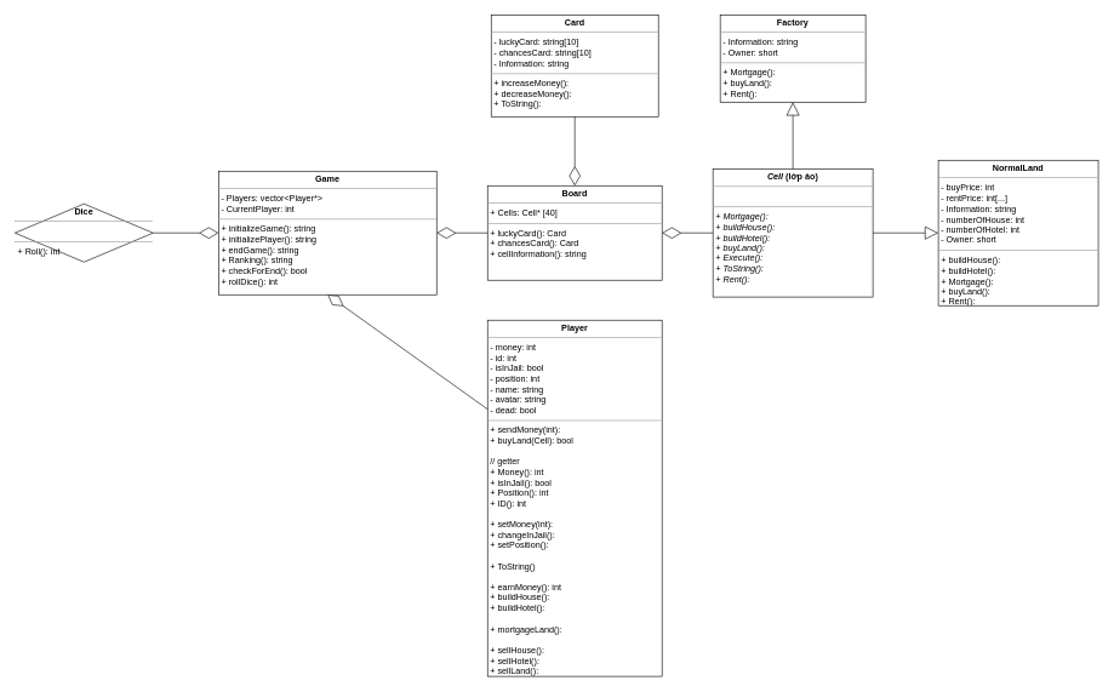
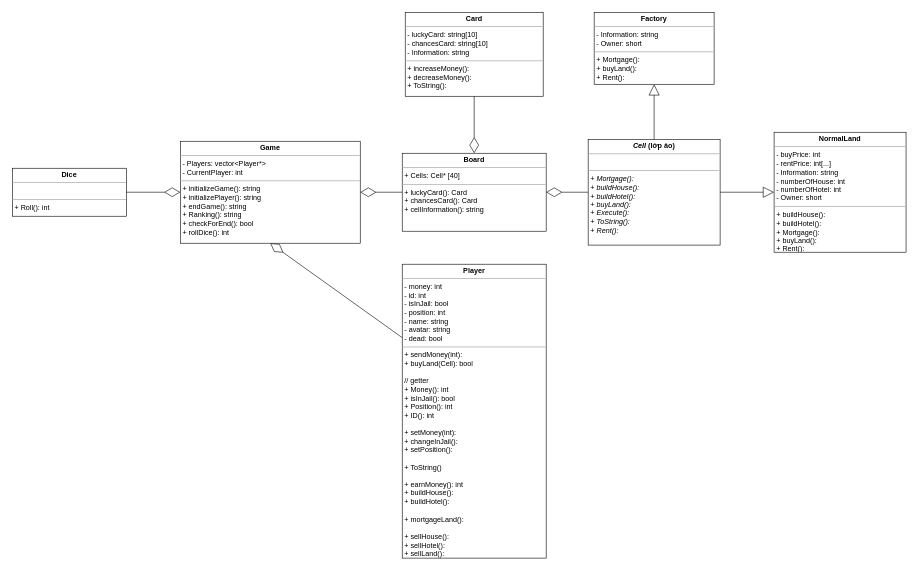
  <mxCell id="0" />
  <mxCell id="1" parent="0" />
  <mxCell id="2" value="&lt;p style=&quot;margin: 0px ; margin-top: 4px ; text-align: center&quot;&gt;&lt;b&gt;Board&lt;/b&gt;&lt;/p&gt;&lt;hr size=&quot;1&quot;&gt;&lt;p style=&quot;margin: 0px ; margin-left: 4px&quot;&gt;&lt;span&gt;+ Cells: Cell* [40]&lt;/span&gt;&lt;br&gt;&lt;/p&gt;&lt;hr size=&quot;1&quot;&gt;&lt;p style=&quot;margin: 0px ; margin-left: 4px&quot;&gt;+ luckyCard(): Card&lt;/p&gt;&lt;p style=&quot;margin: 0px ; margin-left: 4px&quot;&gt;+ chancesCard(): Card&lt;/p&gt;&lt;p style=&quot;margin: 0px ; margin-left: 4px&quot;&gt;+ cellInformation(): string&lt;/p&gt;&lt;p style=&quot;margin: 0px ; margin-left: 4px&quot;&gt;&lt;br&gt;&lt;/p&gt;" style="verticalAlign=top;align=left;overflow=fill;fontSize=12;fontFamily=Helvetica;html=1;" parent="1" vertex="1"><mxGeometry x="670" y="255" width="240" height="130" as="geometry" /></mxCell>
  <mxCell id="3" value="&lt;p style=&quot;margin: 0px ; margin-top: 4px ; text-align: center&quot;&gt;&lt;b&gt;&lt;i&gt;Cell &lt;/i&gt;(lớp ảo)&lt;/b&gt;&lt;/p&gt;&lt;hr size=&quot;1&quot;&gt;&lt;p style=&quot;margin: 0px ; margin-left: 4px&quot;&gt;&lt;br&gt;&lt;/p&gt;&lt;hr size=&quot;1&quot;&gt;&lt;p style=&quot;margin: 0px ; margin-left: 4px&quot;&gt;&lt;i&gt;+ Mortgage():&lt;/i&gt;&lt;/p&gt;&lt;p style=&quot;margin: 0px ; margin-left: 4px&quot;&gt;&lt;i&gt;+&amp;nbsp;&lt;span&gt;buildHouse():&lt;/span&gt;&lt;/i&gt;&lt;/p&gt;&lt;p style=&quot;margin: 0px 0px 0px 4px&quot;&gt;&lt;i&gt;+ buildHotel():&lt;/i&gt;&lt;/p&gt;&lt;p style=&quot;margin: 0px 0px 0px 4px&quot;&gt;&lt;i&gt;+ buyLand():&lt;/i&gt;&lt;/p&gt;&lt;p style=&quot;margin: 0px 0px 0px 4px&quot;&gt;&lt;i&gt;+ Execute():&amp;nbsp;&lt;/i&gt;&lt;/p&gt;&lt;p style=&quot;margin: 0px 0px 0px 4px&quot;&gt;&lt;i&gt;+ ToString():&lt;/i&gt;&lt;/p&gt;&lt;p style=&quot;margin: 0px 0px 0px 4px&quot;&gt;&lt;i&gt;+ Rent():&lt;/i&gt;&lt;/p&gt;&lt;p style=&quot;margin: 0px 0px 0px 4px&quot;&gt;&lt;br&gt;&lt;/p&gt;" style="verticalAlign=top;align=left;overflow=fill;fontSize=12;fontFamily=Helvetica;html=1;" parent="1" vertex="1"><mxGeometry x="980" y="231.88" width="220" height="176.25" as="geometry" /></mxCell>
  <mxCell id="4" value="&lt;p style=&quot;margin: 0px ; margin-top: 4px ; text-align: center&quot;&gt;&lt;b&gt;Player&lt;/b&gt;&lt;/p&gt;&lt;hr size=&quot;1&quot;&gt;&lt;p style=&quot;margin: 0px ; margin-left: 4px&quot;&gt;- money: int&lt;/p&gt;&lt;p style=&quot;margin: 0px ; margin-left: 4px&quot;&gt;- id: int&lt;/p&gt;&lt;p style=&quot;margin: 0px ; margin-left: 4px&quot;&gt;- isInJail: bool&lt;/p&gt;&lt;p style=&quot;margin: 0px ; margin-left: 4px&quot;&gt;&lt;span&gt;- position: int&lt;/span&gt;&lt;br&gt;&lt;/p&gt;&lt;p style=&quot;margin: 0px ; margin-left: 4px&quot;&gt;&lt;span&gt;- name: string&lt;/span&gt;&lt;/p&gt;&lt;p style=&quot;margin: 0px ; margin-left: 4px&quot;&gt;&lt;span&gt;- avatar: string&amp;nbsp;&lt;/span&gt;&lt;/p&gt;&lt;p style=&quot;margin: 0px ; margin-left: 4px&quot;&gt;&lt;span&gt;- dead: bool&lt;/span&gt;&lt;/p&gt;&lt;hr size=&quot;1&quot;&gt;&lt;p style=&quot;margin: 0px ; margin-left: 4px&quot;&gt;&lt;span&gt;+ sendMoney(int):&amp;nbsp;&lt;/span&gt;&lt;br&gt;&lt;/p&gt;&lt;p style=&quot;margin: 0px ; margin-left: 4px&quot;&gt;+ buyLand(Cell): bool&lt;/p&gt;&lt;p style=&quot;margin: 0px ; margin-left: 4px&quot;&gt;&lt;br&gt;&lt;/p&gt;&lt;p style=&quot;margin: 0px ; margin-left: 4px&quot;&gt;// getter&lt;/p&gt;&lt;p style=&quot;margin: 0px ; margin-left: 4px&quot;&gt;+ Money(): int&lt;/p&gt;&lt;p style=&quot;margin: 0px ; margin-left: 4px&quot;&gt;+ isInJail(): bool&amp;nbsp;&lt;/p&gt;&lt;p style=&quot;margin: 0px ; margin-left: 4px&quot;&gt;+ Position(): int&lt;/p&gt;&lt;p style=&quot;margin: 0px ; margin-left: 4px&quot;&gt;+ ID(): int&lt;/p&gt;&lt;p style=&quot;margin: 0px ; margin-left: 4px&quot;&gt;&lt;br&gt;&lt;/p&gt;&lt;p style=&quot;margin: 0px 0px 0px 4px&quot;&gt;+ setMoney(int):&amp;nbsp;&lt;/p&gt;&lt;p style=&quot;margin: 0px 0px 0px 4px&quot;&gt;+ changeInJail():&lt;/p&gt;&lt;p style=&quot;margin: 0px 0px 0px 4px&quot;&gt;+ setPosition():&amp;nbsp;&lt;/p&gt;&lt;p style=&quot;margin: 0px 0px 0px 4px&quot;&gt;&lt;br&gt;&lt;/p&gt;&lt;p style=&quot;margin: 0px 0px 0px 4px&quot;&gt;+ ToString()&lt;/p&gt;&lt;p style=&quot;margin: 0px 0px 0px 4px&quot;&gt;&lt;br&gt;&lt;/p&gt;&lt;p style=&quot;margin: 0px ; margin-left: 4px&quot;&gt;+ earnMoney(): int&lt;/p&gt;&lt;p style=&quot;margin: 0px ; margin-left: 4px&quot;&gt;+ buildHouse():&lt;/p&gt;&lt;p style=&quot;margin: 0px ; margin-left: 4px&quot;&gt;+ buildHotel():&lt;/p&gt;&lt;p style=&quot;margin: 0px ; margin-left: 4px&quot;&gt;&lt;br&gt;&lt;/p&gt;&lt;p style=&quot;margin: 0px ; margin-left: 4px&quot;&gt;+&amp;nbsp;&lt;span&gt;mortgageLand&lt;/span&gt;&lt;span&gt;():&lt;/span&gt;&lt;/p&gt;&lt;p style=&quot;margin: 0px ; margin-left: 4px&quot;&gt;&lt;span&gt;&lt;br&gt;&lt;/span&gt;&lt;/p&gt;&lt;p style=&quot;margin: 0px ; margin-left: 4px&quot;&gt;+ sellHouse():&lt;/p&gt;&lt;p style=&quot;margin: 0px ; margin-left: 4px&quot;&gt;+ sellHotel():&lt;/p&gt;&lt;p style=&quot;margin: 0px ; margin-left: 4px&quot;&gt;+ sellLand():&lt;/p&gt;&lt;p style=&quot;margin: 0px ; margin-left: 4px&quot;&gt;&lt;br&gt;&lt;/p&gt;&lt;p style=&quot;margin: 0px ; margin-left: 4px&quot;&gt;&lt;br&gt;&lt;/p&gt;" style="verticalAlign=top;align=left;overflow=fill;fontSize=12;fontFamily=Helvetica;html=1;" parent="1" vertex="1"><mxGeometry x="670" y="440" width="240" height="490" as="geometry" /></mxCell>
- <mxCell id="5" value="&lt;p style=&quot;margin: 0px ; margin-top: 4px ; text-align: center&quot;&gt;&lt;b&gt;Dice&lt;/b&gt;&lt;/p&gt;&lt;hr size=&quot;1&quot;&gt;&lt;p style=&quot;margin: 0px ; margin-left: 4px&quot;&gt;&lt;br&gt;&lt;/p&gt;&lt;hr size=&quot;1&quot;&gt;&lt;p style=&quot;margin: 0px ; margin-left: 4px&quot;&gt;+ Roll(): int&lt;/p&gt;" style="rhombus;verticalAlign=top;align=left;overflow=fill;fontSize=12;fontFamily=Helvetica;html=1;" parent="1" vertex="1"><mxGeometry x="20" y="280" width="190" height="80" as="geometry" /></mxCell>
+ <mxCell id="5" value="&lt;p style=&quot;margin: 0px ; margin-top: 4px ; text-align: center&quot;&gt;&lt;b&gt;Dice&lt;/b&gt;&lt;/p&gt;&lt;hr size=&quot;1&quot;&gt;&lt;p style=&quot;margin: 0px ; margin-left: 4px&quot;&gt;&lt;br&gt;&lt;/p&gt;&lt;hr size=&quot;1&quot;&gt;&lt;p style=&quot;margin: 0px ; margin-left: 4px&quot;&gt;+ Roll(): int&lt;/p&gt;" style="verticalAlign=top;align=left;overflow=fill;fontSize=12;fontFamily=Helvetica;html=1;" parent="1" vertex="1"><mxGeometry x="20" y="280" width="190" height="80" as="geometry" /></mxCell>
  <mxCell id="6" value="&lt;p style=&quot;margin: 0px ; margin-top: 4px ; text-align: center&quot;&gt;&lt;b&gt;NormalLand&lt;/b&gt;&lt;/p&gt;&lt;hr size=&quot;1&quot;&gt;&lt;p style=&quot;margin: 0px ; margin-left: 4px&quot;&gt;&lt;span&gt;- buyPrice: int&lt;/span&gt;&lt;/p&gt;&lt;p style=&quot;margin: 0px ; margin-left: 4px&quot;&gt;&lt;span&gt;- rentPrice: int[...]&lt;/span&gt;&lt;br&gt;&lt;/p&gt;&lt;p style=&quot;margin: 0px ; margin-left: 4px&quot;&gt;&lt;span&gt;- Information: string&lt;/span&gt;&lt;br&gt;&lt;/p&gt;&lt;p style=&quot;margin: 0px ; margin-left: 4px&quot;&gt;- numberOfHouse: int&lt;/p&gt;&lt;p style=&quot;margin: 0px ; margin-left: 4px&quot;&gt;- numberOfHotel: int&amp;nbsp;&lt;/p&gt;&lt;p style=&quot;margin: 0px ; margin-left: 4px&quot;&gt;- Owner: short&lt;/p&gt;&lt;hr size=&quot;1&quot;&gt;&lt;p style=&quot;margin: 0px ; margin-left: 4px&quot;&gt;+ buildHouse():&lt;/p&gt;&lt;p style=&quot;margin: 0px ; margin-left: 4px&quot;&gt;+ buildHotel():&lt;/p&gt;&lt;p style=&quot;margin: 0px ; margin-left: 4px&quot;&gt;+ Mortgage():&lt;/p&gt;&lt;p style=&quot;margin: 0px ; margin-left: 4px&quot;&gt;+ buyLand():&lt;/p&gt;&lt;p style=&quot;margin: 0px ; margin-left: 4px&quot;&gt;+ Rent():&lt;/p&gt;&lt;p style=&quot;margin: 0px ; margin-left: 4px&quot;&gt;&lt;br&gt;&lt;/p&gt;" style="verticalAlign=top;align=left;overflow=fill;fontSize=12;fontFamily=Helvetica;html=1;" parent="1" vertex="1"><mxGeometry x="1290" y="220" width="220" height="200" as="geometry" /></mxCell>
  <mxCell id="7" value="" style="endArrow=diamondThin;endFill=0;endSize=24;html=1;rounded=0;exitX=0;exitY=0.25;exitDx=0;exitDy=0;entryX=0.5;entryY=1;entryDx=0;entryDy=0;" parent="1" source="4" target="13" edge="1"><mxGeometry width="160" relative="1" as="geometry"><mxPoint x="730" y="440" as="sourcePoint" /><mxPoint x="430" y="580" as="targetPoint" /></mxGeometry></mxCell>
  <mxCell id="8" value="" style="endArrow=diamondThin;endFill=0;endSize=24;html=1;rounded=0;exitX=0;exitY=0.5;exitDx=0;exitDy=0;entryX=1;entryY=0.5;entryDx=0;entryDy=0;" parent="1" source="3" target="2" edge="1"><mxGeometry width="160" relative="1" as="geometry"><mxPoint x="820" y="750" as="sourcePoint" /><mxPoint x="820" y="650" as="targetPoint" /></mxGeometry></mxCell>
  <mxCell id="9" value="" style="endArrow=diamondThin;endFill=0;endSize=24;html=1;rounded=0;entryX=0;entryY=0.5;entryDx=0;entryDy=0;exitX=1;exitY=0.5;exitDx=0;exitDy=0;" parent="1" source="5" target="13" edge="1"><mxGeometry width="160" relative="1" as="geometry"><mxPoint x="70" y="780" as="sourcePoint" /><mxPoint x="10" y="540" as="targetPoint" /></mxGeometry></mxCell>
  <mxCell id="10" value="&lt;p style=&quot;margin: 0px ; margin-top: 4px ; text-align: center&quot;&gt;&lt;b&gt;Factory&lt;/b&gt;&lt;/p&gt;&lt;hr size=&quot;1&quot;&gt;&lt;p style=&quot;margin: 0px ; margin-left: 4px&quot;&gt;- Information: string&lt;/p&gt;&lt;p style=&quot;margin: 0px ; margin-left: 4px&quot;&gt;- Owner: short&lt;/p&gt;&lt;hr size=&quot;1&quot;&gt;&lt;p style=&quot;margin: 0px 0px 0px 4px&quot;&gt;+ Mortgage():&lt;br&gt;&lt;/p&gt;&lt;p style=&quot;margin: 0px 0px 0px 4px&quot;&gt;+ buyLand():&lt;/p&gt;&lt;p style=&quot;margin: 0px 0px 0px 4px&quot;&gt;+ Rent():&lt;/p&gt;&lt;span style=&quot;color: rgba(0 , 0 , 0 , 0) ; font-family: monospace ; font-size: 0px&quot;&gt;%3CmxGraphModel%3E%3Croot%3E%3CmxCell%20id%3D%220%22%2F%3E%3CmxCell%20id%3D%221%22%20parent%3D%220%22%2F%3E%3CmxCell%20id%3D%222%22%20value%3D%22%26lt%3Bp%20style%3D%26quot%3Bmargin%3A%200px%20%3B%20margin-top%3A%204px%20%3B%20text-align%3A%20center%26quot%3B%26gt%3B%26lt%3Bb%26gt%3BPowerHouse%26lt%3B%2Fb%26gt%3B%26lt%3B%2Fp%26gt%3B%26lt%3Bhr%20size%3D%26quot%3B1%26quot%3B%26gt%3B%26lt%3Bp%20style%3D%26quot%3Bmargin%3A%200px%20%3B%20margin-left%3A%204px%26quot%3B%26gt%3B%26lt%3Bbr%26gt%3B%26lt%3B%2Fp%26gt%3B%26lt%3Bhr%20size%3D%26quot%3B1%26quot%3B%26gt%3B%26lt%3Bp%20style%3D%26quot%3Bmargin%3A%200px%20%3B%20margin-left%3A%204px%26quot%3B%26gt%3B%26lt%3Bspan%26gt%3B%2B%20Mortgage()%3A%26lt%3B%2Fspan%26gt%3B%26lt%3Bbr%26gt%3B%26lt%3B%2Fp%26gt%3B%26lt%3Bp%20style%3D%26quot%3Bmargin%3A%200px%20%3B%20margin-left%3A%204px%26quot%3B%26gt%3B%2B%20buyLand()%3A%26lt%3B%2Fp%26gt%3B%26lt%3Bp%20style%3D%26quot%3Bmargin%3A%200px%20%3B%20margin-left%3A%204px%26quot%3B%26gt%3B%2B%20Rent()%3A%26lt%3B%2Fp%26gt%3B%26lt%3Bp%20style%3D%26quot%3Bmargin%3A%200px%20%3B%20margin-left%3A%204px%26quot%3B%26gt%3B%26lt%3Bbr%26gt%3B%26lt%3B%2Fp%26gt%3B%22%20style%3D%22verticalAlign%3Dtop%3Balign%3Dleft%3Boverflow%3Dfill%3BfontSize%3D12%3BfontFamily%3DHelvetica%3Bhtml%3D1%3B%22%20vertex%3D%221%22%20parent%3D%221%22%3E%3CmxGeometry%20x%3D%22590%22%20y%3D%22-370%22%20width%3D%22200%22%20height%3D%22120%22%20as%3D%22geometry%22%2F%3E%3C%2FmxCell%3E%3C%2Froot%3E%3C%2FmxGraphModel%3E&lt;/span&gt;" style="verticalAlign=top;align=left;overflow=fill;fontSize=12;fontFamily=Helvetica;html=1;" parent="1" vertex="1"><mxGeometry x="990" y="20" width="200" height="120" as="geometry" /></mxCell>
  <mxCell id="11" value="&lt;p style=&quot;margin: 0px ; margin-top: 4px ; text-align: center&quot;&gt;&lt;b&gt;Card&lt;/b&gt;&lt;/p&gt;&lt;hr size=&quot;1&quot;&gt;&lt;p style=&quot;margin: 0px ; margin-left: 4px&quot;&gt;- luckyCard: string[10]&lt;/p&gt;&lt;p style=&quot;margin: 0px ; margin-left: 4px&quot;&gt;&lt;span&gt;- chancesCard: string[10]&lt;/span&gt;&lt;/p&gt;&lt;p style=&quot;margin: 0px ; margin-left: 4px&quot;&gt;- Information: string&lt;/p&gt;&lt;hr size=&quot;1&quot;&gt;&lt;p style=&quot;margin: 0px ; margin-left: 4px&quot;&gt;+ increaseMoney():&amp;nbsp;&lt;/p&gt;&lt;p style=&quot;margin: 0px ; margin-left: 4px&quot;&gt;+ decreaseMoney():&lt;/p&gt;&lt;p style=&quot;margin: 0px ; margin-left: 4px&quot;&gt;+ ToString():&lt;/p&gt;&lt;p style=&quot;margin: 0px ; margin-left: 4px&quot;&gt;&lt;br&gt;&lt;/p&gt;" style="verticalAlign=top;align=left;overflow=fill;fontSize=12;fontFamily=Helvetica;html=1;" parent="1" vertex="1"><mxGeometry x="675" y="20" width="230" height="140" as="geometry" /></mxCell>
  <mxCell id="12" value="" style="endArrow=diamondThin;endFill=0;endSize=24;html=1;rounded=0;entryX=0.5;entryY=0;entryDx=0;entryDy=0;exitX=0.5;exitY=1;exitDx=0;exitDy=0;" parent="1" source="11" target="2" edge="1"><mxGeometry width="160" relative="1" as="geometry"><mxPoint x="940" y="333.75" as="sourcePoint" /><mxPoint x="760" y="200" as="targetPoint" /></mxGeometry></mxCell>
  <mxCell id="13" value="&lt;p style=&quot;margin: 0px ; margin-top: 4px ; text-align: center&quot;&gt;&lt;b&gt;Game&lt;/b&gt;&lt;/p&gt;&lt;hr size=&quot;1&quot;&gt;&lt;p style=&quot;margin: 0px ; margin-left: 4px&quot;&gt;&lt;span&gt;- Players: vector&amp;lt;Player*&amp;gt;&amp;nbsp;&lt;/span&gt;&lt;br&gt;&lt;/p&gt;&lt;p style=&quot;margin: 0px ; margin-left: 4px&quot;&gt;&lt;span&gt;- CurrentPlayer: int&lt;/span&gt;&lt;/p&gt;&lt;hr size=&quot;1&quot;&gt;&lt;p style=&quot;margin: 0px ; margin-left: 4px&quot;&gt;+ initializeGame(): string&lt;/p&gt;&lt;p style=&quot;margin: 0px ; margin-left: 4px&quot;&gt;+ initializePlayer(): string&amp;nbsp;&lt;/p&gt;&lt;p style=&quot;margin: 0px ; margin-left: 4px&quot;&gt;+ endGame(): string&lt;/p&gt;&lt;p style=&quot;margin: 0px ; margin-left: 4px&quot;&gt;+ Ranking(): string&lt;/p&gt;&lt;p style=&quot;margin: 0px ; margin-left: 4px&quot;&gt;+ checkForEnd(): bool&lt;/p&gt;&lt;p style=&quot;margin: 0px ; margin-left: 4px&quot;&gt;+ rollDice(): int&lt;/p&gt;" style="verticalAlign=top;align=left;overflow=fill;fontSize=12;fontFamily=Helvetica;html=1;" parent="1" vertex="1"><mxGeometry x="300" y="235" width="300" height="170" as="geometry" /></mxCell>
  <mxCell id="14" value="" style="endArrow=diamondThin;endFill=0;endSize=24;html=1;rounded=0;entryX=1;entryY=0.5;entryDx=0;entryDy=0;exitX=0;exitY=0.5;exitDx=0;exitDy=0;" parent="1" source="2" target="13" edge="1"><mxGeometry width="160" relative="1" as="geometry"><mxPoint x="640" y="260" as="sourcePoint" /><mxPoint x="230" y="630" as="targetPoint" /></mxGeometry></mxCell>
  <mxCell id="15" value="" style="endArrow=block;endSize=16;endFill=0;html=1;rounded=0;entryX=0.5;entryY=1;entryDx=0;entryDy=0;exitX=0.5;exitY=0;exitDx=0;exitDy=0;" edge="1" parent="1" source="3" target="10"><mxGeometry width="160" relative="1" as="geometry"><mxPoint x="1420" y="120" as="sourcePoint" /><mxPoint x="1580" y="120" as="targetPoint" /></mxGeometry></mxCell>
  <mxCell id="16" value="" style="endArrow=block;endSize=16;endFill=0;html=1;rounded=0;entryX=0;entryY=0.5;entryDx=0;entryDy=0;exitX=1;exitY=0.5;exitDx=0;exitDy=0;" edge="1" parent="1" source="3" target="6"><mxGeometry width="160" relative="1" as="geometry"><mxPoint x="1500" y="233.75" as="sourcePoint" /><mxPoint x="1735" y="20" as="targetPoint" /></mxGeometry></mxCell>
